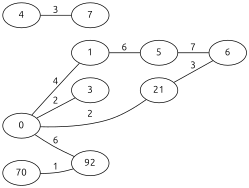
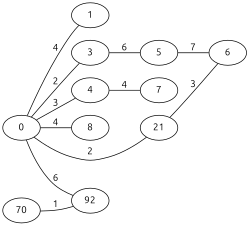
  graph {
    fontname=Ubuntu
    rankdir=LR
    node [fontname=Ubuntu habit=5 x=6 y=3]
    edge [fontname=Ubuntu weight=4]
    0 [y=6]
    1 [habit=10 x=4 y=4]
    3 [x=4 y=7]
    4 [habit=2 x=8 y=8]
+   8 [habit=1 y=8]
    n6 [base=2 habit=2 label=21]
    n7 [habit=12 label=92 x=9 y=5]
    5 [habit=7 x=1]
    7 [habit=1 x=9 y=10]
    6 [habit=4 x=4 y=1]
    n11 [base=1 habit=9 label=70 x=10]
    0 -- 1 [label=4]
    0 -- 3 [label=2 weight=2]
+   0 -- 4 [label=3 weight=3]
+   0 -- 8 [label=4]
    0 -- n6 [label=2 weight=2]
    0 -- n7 [label=6 weight=6]
-   1 -- 5 [label=6 weight=6]
-   4 -- 7 [label=3]
+   3 -- 5 [label=6 weight=6]
+   4 -- 7 [label=4]
    n6 -- 6 [label=3 weight=3]
    5 -- 6 [label=7 weight=7]
    n11 -- n7 [label=1 weight=1]
  }
